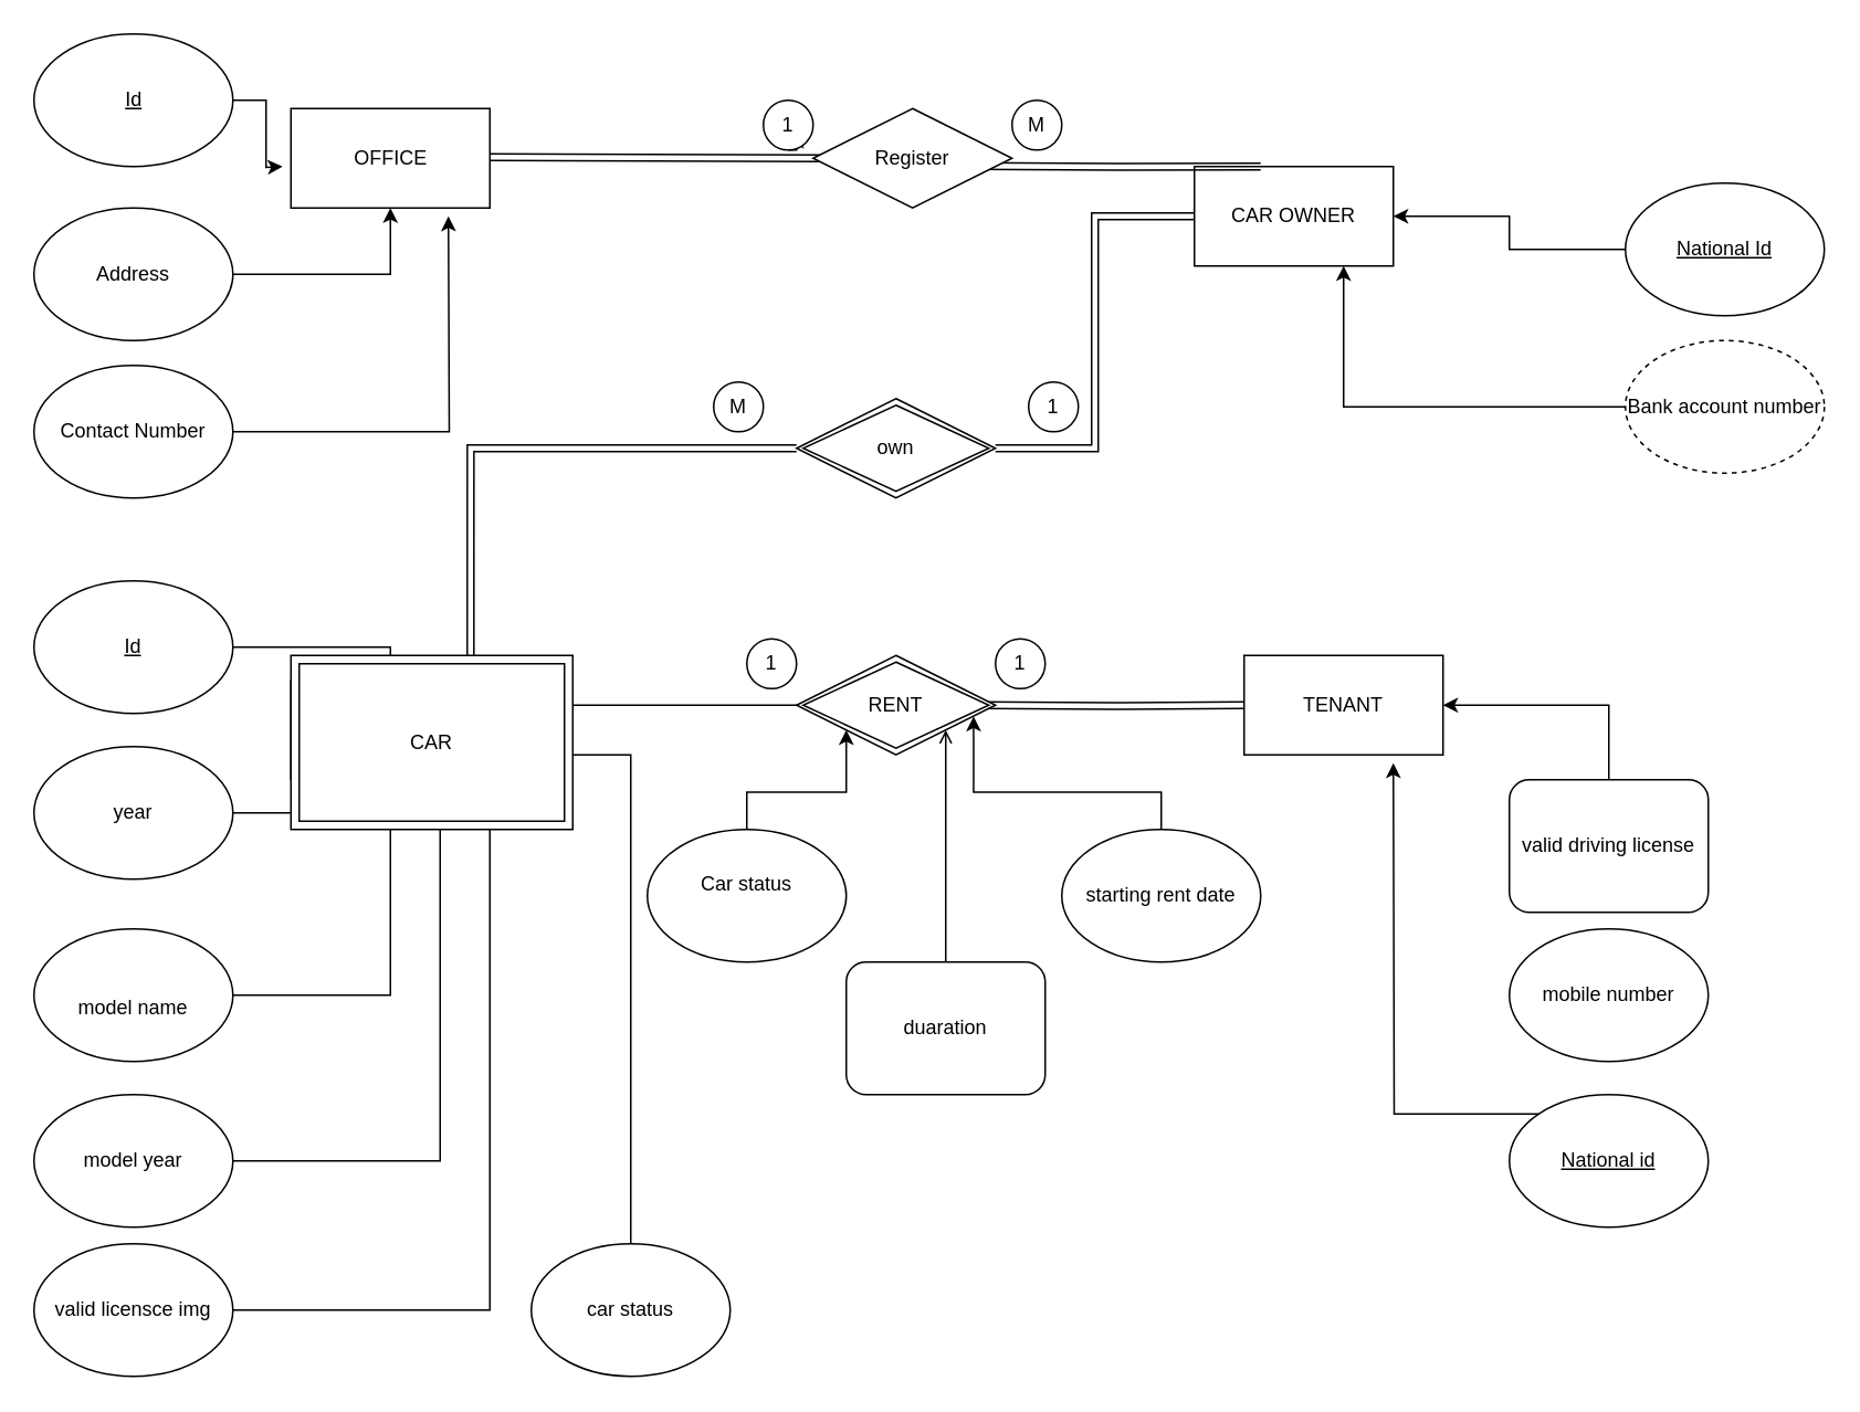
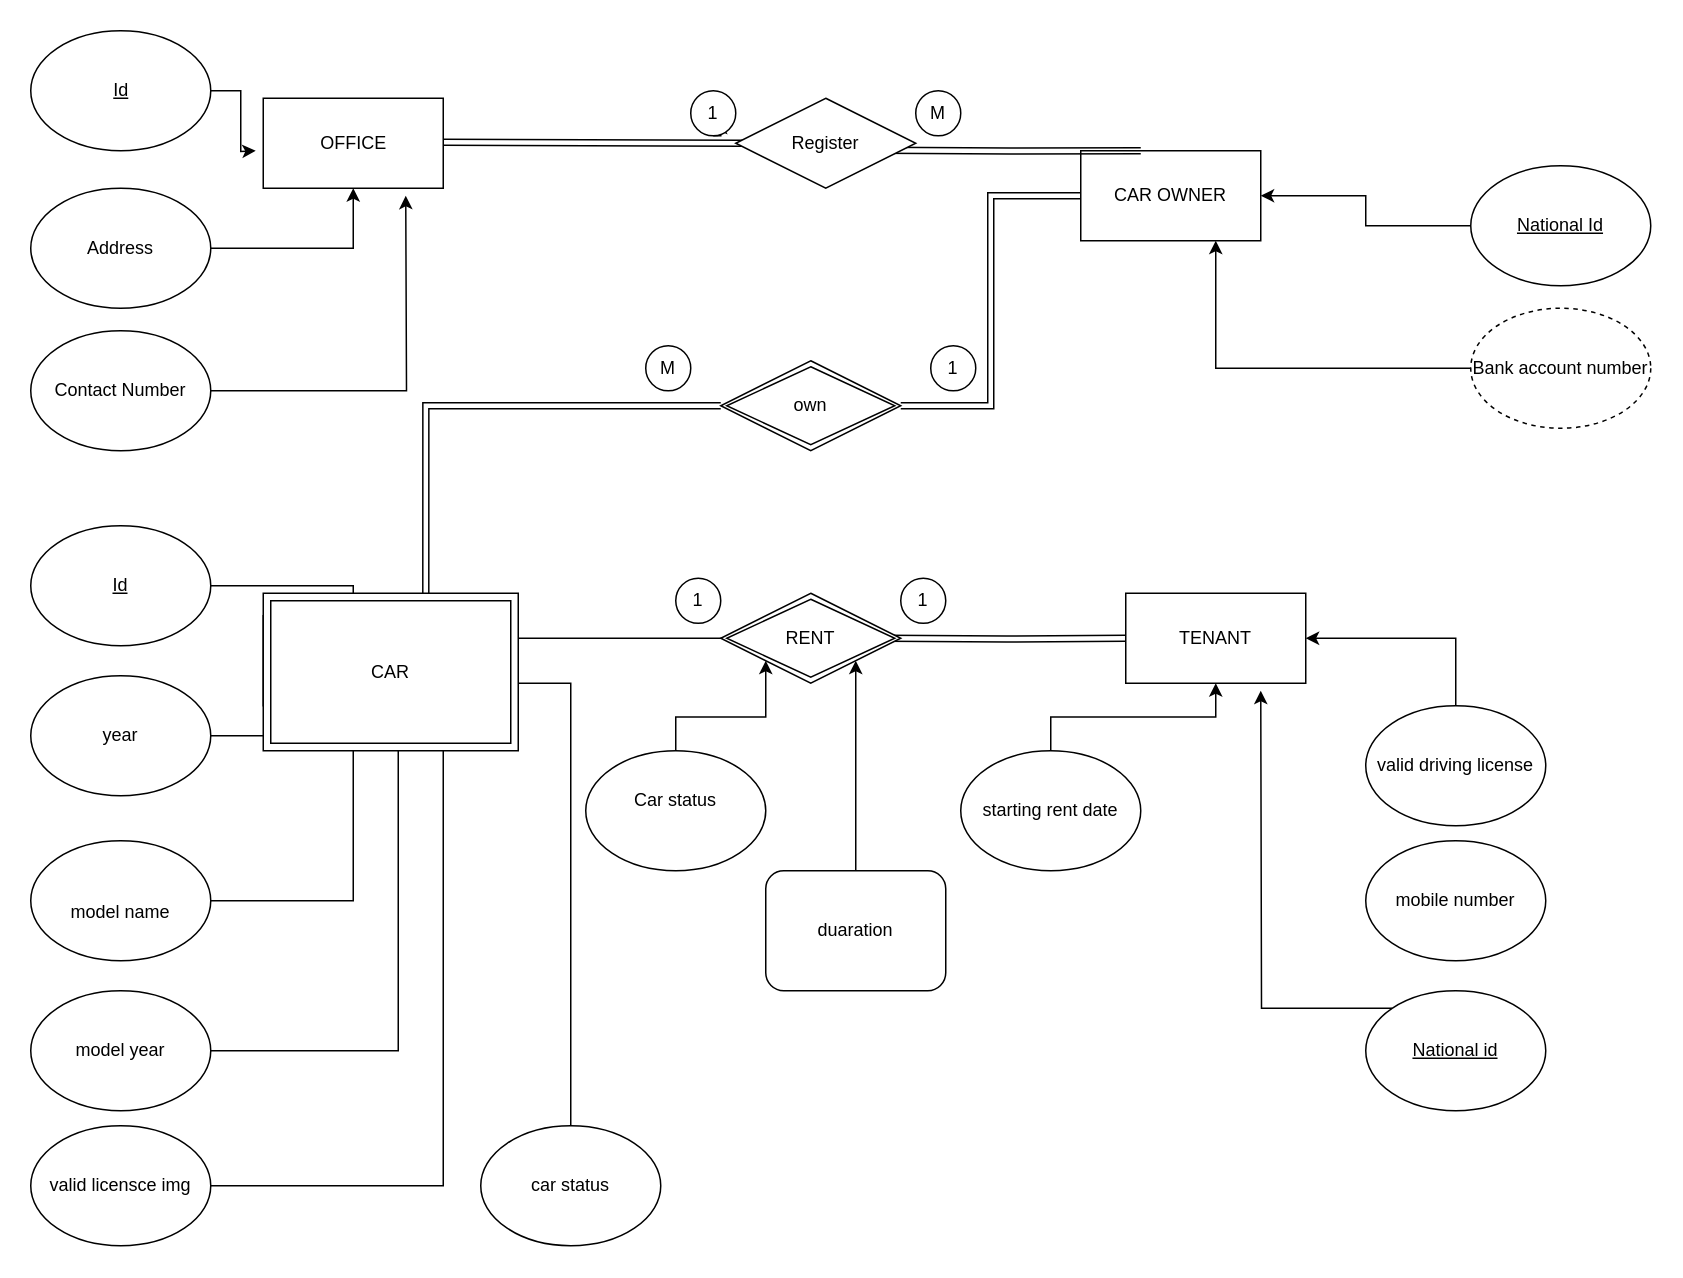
  <mxCell id="0" />
  <mxCell id="1" parent="0" />
  <mxCell id="2" value="" style="rounded=0;whiteSpace=wrap;html=1;" vertex="1" parent="1"><mxGeometry x="175" y="65" width="120" height="60" as="geometry" /></mxCell>
  <mxCell id="3" style="edgeStyle=orthogonalEdgeStyle;rounded=0;orthogonalLoop=1;jettySize=auto;html=1;exitX=1;exitY=0.5;exitDx=0;exitDy=0;strokeColor=default;" edge="1" parent="1" source="4"><mxGeometry relative="1" as="geometry"><mxPoint x="170" y="100" as="targetPoint" /></mxGeometry></mxCell>
  <mxCell id="4" value="" style="ellipse;whiteSpace=wrap;html=1;" vertex="1" parent="1"><mxGeometry x="20" y="20" width="120" height="80" as="geometry" /></mxCell>
  <mxCell id="5" value="OFFICE" style="text;html=1;resizable=0;autosize=1;align=center;verticalAlign=middle;points=[];fillColor=none;strokeColor=none;rounded=0;" vertex="1" parent="1"><mxGeometry x="200" y="80" width="70" height="30" as="geometry" /></mxCell>
  <mxCell id="6" style="edgeStyle=orthogonalEdgeStyle;rounded=0;orthogonalLoop=1;jettySize=auto;html=1;exitX=1;exitY=0.5;exitDx=0;exitDy=0;entryX=0.5;entryY=1;entryDx=0;entryDy=0;strokeColor=default;" edge="1" parent="1" source="7" target="2"><mxGeometry relative="1" as="geometry" /></mxCell>
  <mxCell id="7" value="Address" style="ellipse;whiteSpace=wrap;html=1;" vertex="1" parent="1"><mxGeometry x="20" y="125" width="120" height="80" as="geometry" /></mxCell>
  <mxCell id="8" style="edgeStyle=orthogonalEdgeStyle;rounded=0;orthogonalLoop=1;jettySize=auto;html=1;exitX=1;exitY=0.5;exitDx=0;exitDy=0;strokeColor=default;" edge="1" parent="1" source="9"><mxGeometry relative="1" as="geometry"><mxPoint x="270" y="130" as="targetPoint" /></mxGeometry></mxCell>
  <mxCell id="9" value="Contact Number" style="ellipse;whiteSpace=wrap;html=1;" vertex="1" parent="1"><mxGeometry x="20" y="220" width="120" height="80" as="geometry" /></mxCell>
  <mxCell id="10" value="&lt;u&gt;Id&lt;/u&gt;" style="text;html=1;resizable=0;autosize=1;align=center;verticalAlign=middle;points=[];fillColor=none;strokeColor=none;rounded=0;" vertex="1" parent="1"><mxGeometry x="65" y="45" width="30" height="30" as="geometry" /></mxCell>
  <mxCell id="11" value="CAR OWNER" style="rounded=0;whiteSpace=wrap;html=1;" vertex="1" parent="1"><mxGeometry x="720" y="100" width="120" height="60" as="geometry" /></mxCell>
  <mxCell id="12" style="edgeStyle=orthogonalEdgeStyle;rounded=0;orthogonalLoop=1;jettySize=auto;html=1;exitX=0;exitY=0.5;exitDx=0;exitDy=0;entryX=1;entryY=0.5;entryDx=0;entryDy=0;strokeColor=default;" edge="1" parent="1" source="13" target="11"><mxGeometry relative="1" as="geometry" /></mxCell>
  <mxCell id="13" value="&lt;u&gt;National Id&lt;/u&gt;" style="ellipse;whiteSpace=wrap;html=1;" vertex="1" parent="1"><mxGeometry x="980" y="110" width="120" height="80" as="geometry" /></mxCell>
  <mxCell id="14" style="edgeStyle=orthogonalEdgeStyle;rounded=0;orthogonalLoop=1;jettySize=auto;html=1;exitX=0;exitY=0.5;exitDx=0;exitDy=0;entryX=0.75;entryY=1;entryDx=0;entryDy=0;strokeColor=default;" edge="1" parent="1" source="15" target="11"><mxGeometry relative="1" as="geometry" /></mxCell>
  <mxCell id="15" value="Bank account number" style="ellipse;whiteSpace=wrap;html=1;dashed=1;" vertex="1" parent="1"><mxGeometry x="980" y="205" width="120" height="80" as="geometry" /></mxCell>
  <mxCell id="16" style="edgeStyle=orthogonalEdgeStyle;rounded=0;orthogonalLoop=1;jettySize=auto;html=1;exitX=1;exitY=0.5;exitDx=0;exitDy=0;strokeColor=default;shape=link;" edge="1" parent="1"><mxGeometry relative="1" as="geometry"><mxPoint x="760" y="100.003" as="targetPoint" /><mxPoint x="585" y="99.67" as="sourcePoint" /></mxGeometry></mxCell>
  <mxCell id="17" style="edgeStyle=orthogonalEdgeStyle;rounded=0;orthogonalLoop=1;jettySize=auto;html=1;exitX=0.5;exitY=1;exitDx=0;exitDy=0;strokeColor=default;" edge="1" parent="1" source="18"><mxGeometry relative="1" as="geometry"><mxPoint x="480" y="80" as="targetPoint" /></mxGeometry></mxCell>
  <mxCell id="18" value="1" style="ellipse;whiteSpace=wrap;html=1;aspect=fixed;" vertex="1" parent="1"><mxGeometry x="460" y="60" width="30" height="30" as="geometry" /></mxCell>
  <mxCell id="19" value="M" style="ellipse;whiteSpace=wrap;html=1;aspect=fixed;" vertex="1" parent="1"><mxGeometry x="610" y="60" width="30" height="30" as="geometry" /></mxCell>
  <mxCell id="20" style="edgeStyle=orthogonalEdgeStyle;rounded=0;orthogonalLoop=1;jettySize=auto;html=1;exitX=1;exitY=0.25;exitDx=0;exitDy=0;entryX=0;entryY=0.5;entryDx=0;entryDy=0;strokeColor=default;" edge="1" parent="1" source="21"><mxGeometry relative="1" as="geometry"><mxPoint x="510" y="425" as="targetPoint" /></mxGeometry></mxCell>
  <mxCell id="21" value="CAR" style="rounded=0;whiteSpace=wrap;html=1;" vertex="1" parent="1"><mxGeometry x="175" y="410" width="120" height="60" as="geometry" /></mxCell>
  <mxCell id="22" style="edgeStyle=orthogonalEdgeStyle;rounded=0;orthogonalLoop=1;jettySize=auto;html=1;exitX=1;exitY=0.5;exitDx=0;exitDy=0;entryX=0.5;entryY=0;entryDx=0;entryDy=0;strokeColor=default;" edge="1" parent="1" source="23" target="21"><mxGeometry relative="1" as="geometry" /></mxCell>
  <mxCell id="23" value="&lt;u&gt;Id&lt;/u&gt;" style="ellipse;whiteSpace=wrap;html=1;" vertex="1" parent="1"><mxGeometry x="20" y="350" width="120" height="80" as="geometry" /></mxCell>
  <mxCell id="24" style="edgeStyle=orthogonalEdgeStyle;rounded=0;orthogonalLoop=1;jettySize=auto;html=1;exitX=1;exitY=0.5;exitDx=0;exitDy=0;entryX=0.25;entryY=1;entryDx=0;entryDy=0;strokeColor=default;" edge="1" parent="1" source="25" target="21"><mxGeometry relative="1" as="geometry" /></mxCell>
  <mxCell id="25" value="year" style="ellipse;whiteSpace=wrap;html=1;" vertex="1" parent="1"><mxGeometry x="20" y="450" width="120" height="80" as="geometry" /></mxCell>
  <mxCell id="26" style="edgeStyle=orthogonalEdgeStyle;rounded=0;orthogonalLoop=1;jettySize=auto;html=1;exitX=1;exitY=0.5;exitDx=0;exitDy=0;entryX=0.5;entryY=1;entryDx=0;entryDy=0;strokeColor=default;" edge="1" parent="1" source="27" target="21"><mxGeometry relative="1" as="geometry" /></mxCell>
  <mxCell id="27" value="&lt;div&gt;&lt;br&gt;&lt;/div&gt;&lt;div&gt;model name&lt;br&gt;&lt;/div&gt;" style="ellipse;whiteSpace=wrap;html=1;" vertex="1" parent="1"><mxGeometry x="20" y="560" width="120" height="80" as="geometry" /></mxCell>
  <mxCell id="28" style="edgeStyle=orthogonalEdgeStyle;rounded=0;orthogonalLoop=1;jettySize=auto;html=1;exitX=1;exitY=0.5;exitDx=0;exitDy=0;entryX=0.75;entryY=1;entryDx=0;entryDy=0;strokeColor=default;" edge="1" parent="1" source="29" target="21"><mxGeometry relative="1" as="geometry" /></mxCell>
  <mxCell id="29" value="model year" style="ellipse;whiteSpace=wrap;html=1;" vertex="1" parent="1"><mxGeometry x="20" y="660" width="120" height="80" as="geometry" /></mxCell>
  <mxCell id="30" style="edgeStyle=orthogonalEdgeStyle;rounded=0;orthogonalLoop=1;jettySize=auto;html=1;exitX=1;exitY=0.5;exitDx=0;exitDy=0;entryX=1;entryY=1;entryDx=0;entryDy=0;strokeColor=default;" edge="1" parent="1" source="31" target="21"><mxGeometry relative="1" as="geometry" /></mxCell>
  <mxCell id="31" value="valid licensce img" style="ellipse;whiteSpace=wrap;html=1;" vertex="1" parent="1"><mxGeometry x="20" y="750" width="120" height="80" as="geometry" /></mxCell>
  <mxCell id="32" style="edgeStyle=orthogonalEdgeStyle;rounded=0;orthogonalLoop=1;jettySize=auto;html=1;exitX=0.5;exitY=0;exitDx=0;exitDy=0;entryX=1;entryY=0.75;entryDx=0;entryDy=0;strokeColor=default;" edge="1" parent="1" source="33" target="21"><mxGeometry relative="1" as="geometry" /></mxCell>
  <mxCell id="33" value="car status" style="ellipse;whiteSpace=wrap;html=1;" vertex="1" parent="1"><mxGeometry x="320" y="750" width="120" height="80" as="geometry" /></mxCell>
  <mxCell id="34" value="TENANT" style="rounded=0;whiteSpace=wrap;html=1;" vertex="1" parent="1"><mxGeometry x="750" y="395" width="120" height="60" as="geometry" /></mxCell>
  <mxCell id="35" style="edgeStyle=orthogonalEdgeStyle;rounded=0;orthogonalLoop=1;jettySize=auto;html=1;exitX=1;exitY=0.5;exitDx=0;exitDy=0;entryX=0;entryY=0.5;entryDx=0;entryDy=0;strokeColor=default;shape=link;" edge="1" parent="1" target="34"><mxGeometry relative="1" as="geometry"><mxPoint x="590" y="425" as="sourcePoint" /></mxGeometry></mxCell>
  <mxCell id="36" value="1" style="ellipse;whiteSpace=wrap;html=1;aspect=fixed;" vertex="1" parent="1"><mxGeometry x="450" y="385" width="30" height="30" as="geometry" /></mxCell>
  <mxCell id="37" value="1" style="ellipse;whiteSpace=wrap;html=1;aspect=fixed;direction=south;" vertex="1" parent="1"><mxGeometry x="600" y="385" width="30" height="30" as="geometry" /></mxCell>
  <mxCell id="38" style="edgeStyle=orthogonalEdgeStyle;rounded=0;orthogonalLoop=1;jettySize=auto;html=1;exitX=0;exitY=0;exitDx=0;exitDy=0;strokeColor=default;" edge="1" parent="1" source="39"><mxGeometry relative="1" as="geometry"><mxPoint x="840" y="460" as="targetPoint" /></mxGeometry></mxCell>
  <mxCell id="39" value="&lt;u&gt;National id&lt;/u&gt;" style="ellipse;whiteSpace=wrap;html=1;" vertex="1" parent="1"><mxGeometry x="910" y="660" width="120" height="80" as="geometry" /></mxCell>
  <mxCell id="40" style="edgeStyle=orthogonalEdgeStyle;rounded=0;orthogonalLoop=1;jettySize=auto;html=1;exitX=0.5;exitY=0;exitDx=0;exitDy=0;entryX=1;entryY=0.5;entryDx=0;entryDy=0;strokeColor=default;" edge="1" parent="1" source="41" target="34"><mxGeometry relative="1" as="geometry" /></mxCell>
- <mxCell id="41" value="valid driving license" style="whiteSpace=wrap;html=1;rounded=1;" vertex="1" parent="1"><mxGeometry x="910" y="470" width="120" height="80" as="geometry" /></mxCell>
+ <mxCell id="41" value="valid driving license" style="ellipse;whiteSpace=wrap;html=1;" vertex="1" parent="1"><mxGeometry x="910" y="470" width="120" height="80" as="geometry" /></mxCell>
  <mxCell id="42" value="mobile number" style="ellipse;whiteSpace=wrap;html=1;" vertex="1" parent="1"><mxGeometry x="910" y="560" width="120" height="80" as="geometry" /></mxCell>
- <mxCell id="43" style="edgeStyle=orthogonalEdgeStyle;rounded=0;orthogonalLoop=1;jettySize=auto;html=1;exitX=0.5;exitY=0;exitDx=0;exitDy=0;entryX=0.89;entryY=0.614;entryDx=0;entryDy=0;entryPerimeter=0;strokeColor=default;" edge="1" parent="1" source="44" target="56"><mxGeometry relative="1" as="geometry" /></mxCell>
+ <mxCell id="43" style="edgeStyle=orthogonalEdgeStyle;rounded=0;orthogonalLoop=1;jettySize=auto;html=1;exitX=0.5;exitY=0;exitDx=0;exitDy=0;strokeColor=default;" edge="1" parent="1" source="44" target="34"><mxGeometry relative="1" as="geometry" /></mxCell>
  <mxCell id="44" value="starting rent date" style="ellipse;whiteSpace=wrap;html=1;" vertex="1" parent="1"><mxGeometry x="640" y="500" width="120" height="80" as="geometry" /></mxCell>
- <mxCell id="45" style="edgeStyle=orthogonalEdgeStyle;rounded=0;orthogonalLoop=1;jettySize=auto;html=1;exitX=0.5;exitY=0;exitDx=0;exitDy=0;entryX=1;entryY=1;entryDx=0;entryDy=0;strokeColor=default;endArrow=open;" edge="1" parent="1" source="46" target="56"><mxGeometry relative="1" as="geometry" /></mxCell>
+ <mxCell id="45" style="edgeStyle=orthogonalEdgeStyle;rounded=0;orthogonalLoop=1;jettySize=auto;html=1;exitX=0.5;exitY=0;exitDx=0;exitDy=0;entryX=1;entryY=1;entryDx=0;entryDy=0;strokeColor=default;" edge="1" parent="1" source="46" target="56"><mxGeometry relative="1" as="geometry" /></mxCell>
  <mxCell id="46" value="duaration" style="whiteSpace=wrap;html=1;rounded=1;" vertex="1" parent="1"><mxGeometry x="510" y="580" width="120" height="80" as="geometry" /></mxCell>
  <mxCell id="47" style="edgeStyle=orthogonalEdgeStyle;rounded=0;orthogonalLoop=1;jettySize=auto;html=1;exitX=0.5;exitY=0;exitDx=0;exitDy=0;entryX=0;entryY=1;entryDx=0;entryDy=0;strokeColor=default;" edge="1" parent="1" source="48" target="56"><mxGeometry relative="1" as="geometry" /></mxCell>
  <mxCell id="48" value="&lt;div&gt;Car status&lt;/div&gt;&lt;div&gt;&lt;br&gt;&lt;/div&gt;" style="ellipse;whiteSpace=wrap;html=1;" vertex="1" parent="1"><mxGeometry x="390" y="500" width="120" height="80" as="geometry" /></mxCell>
  <mxCell id="49" value="" style="endArrow=none;html=1;rounded=0;entryX=0;entryY=0.5;entryDx=0;entryDy=0;shape=link;" edge="1" parent="1"><mxGeometry relative="1" as="geometry"><mxPoint x="295" y="94.33" as="sourcePoint" /><mxPoint x="495" y="95" as="targetPoint" /></mxGeometry></mxCell>
  <mxCell id="50" style="edgeStyle=orthogonalEdgeStyle;rounded=0;orthogonalLoop=1;jettySize=auto;html=1;exitX=1;exitY=0.5;exitDx=0;exitDy=0;entryX=0;entryY=0.5;entryDx=0;entryDy=0;strokeColor=default;shape=link;" edge="1" parent="1" source="52" target="11"><mxGeometry relative="1" as="geometry" /></mxCell>
  <mxCell id="51" style="edgeStyle=orthogonalEdgeStyle;rounded=0;orthogonalLoop=1;jettySize=auto;html=1;exitX=0;exitY=0.5;exitDx=0;exitDy=0;entryX=0.903;entryY=-0.044;entryDx=0;entryDy=0;entryPerimeter=0;strokeColor=default;shape=link;" edge="1" parent="1" source="52" target="21"><mxGeometry relative="1" as="geometry" /></mxCell>
  <mxCell id="52" value="own" style="shape=rhombus;double=1;perimeter=rhombusPerimeter;whiteSpace=wrap;html=1;align=center;" vertex="1" parent="1"><mxGeometry x="480" y="240" width="120" height="60" as="geometry" /></mxCell>
  <mxCell id="53" value="Register" style="shape=rhombus;perimeter=rhombusPerimeter;whiteSpace=wrap;html=1;align=center;" vertex="1" parent="1"><mxGeometry x="490" y="65" width="120" height="60" as="geometry" /></mxCell>
  <mxCell id="54" value="M" style="ellipse;whiteSpace=wrap;html=1;aspect=fixed;" vertex="1" parent="1"><mxGeometry x="430" y="230" width="30" height="30" as="geometry" /></mxCell>
  <mxCell id="55" value="1" style="ellipse;whiteSpace=wrap;html=1;aspect=fixed;" vertex="1" parent="1"><mxGeometry x="620" y="230" width="30" height="30" as="geometry" /></mxCell>
  <mxCell id="56" value="RENT" style="shape=rhombus;double=1;perimeter=rhombusPerimeter;whiteSpace=wrap;html=1;align=center;" vertex="1" parent="1"><mxGeometry x="480" y="395" width="120" height="60" as="geometry" /></mxCell>
  <mxCell id="57" value="CAR" style="shape=ext;margin=3;double=1;whiteSpace=wrap;html=1;align=center;" vertex="1" parent="1"><mxGeometry x="175" y="395" width="170" height="105" as="geometry" /></mxCell>
